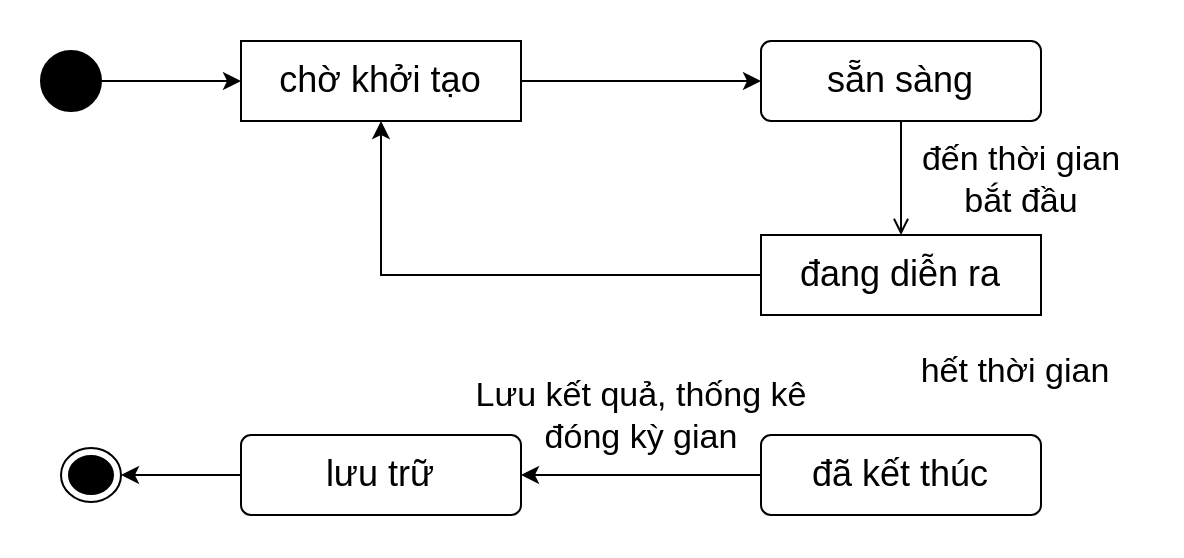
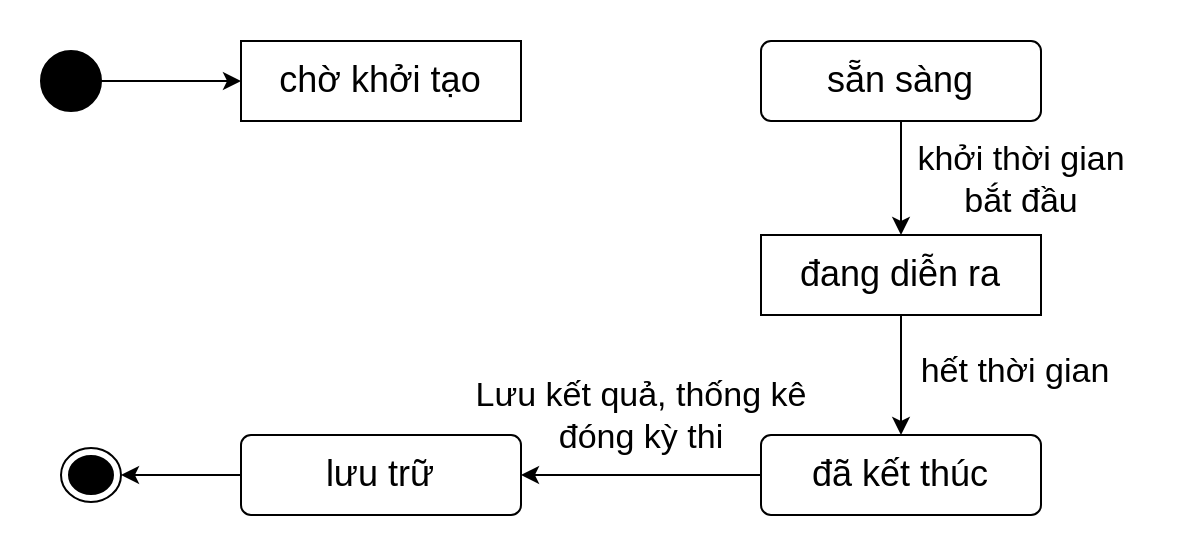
  <mxCell id="0" />
  <mxCell id="1" parent="0" />
- <mxCell id="2" style="edgeStyle=orthogonalEdgeStyle;rounded=0;orthogonalLoop=1;jettySize=auto;html=1;verticalAlign=middle;fontSize=18;" parent="1" source="3" target="5" edge="1"><mxGeometry relative="1" as="geometry" /></mxCell>
  <mxCell id="3" value="chờ khởi tạo" style="html=1;align=center;verticalAlign=middle;absoluteArcSize=1;arcSize=10;dashed=0;whiteSpace=wrap;fontSize=18;rounded=0;" parent="1" vertex="1"><mxGeometry x="120" y="20" width="140" height="40" as="geometry" /></mxCell>
- <mxCell id="4" style="edgeStyle=orthogonalEdgeStyle;rounded=0;orthogonalLoop=1;jettySize=auto;html=1;entryX=0.5;entryY=0;entryDx=0;entryDy=0;verticalAlign=middle;fontSize=18;endArrow=open;" parent="1" source="5" target="7" edge="1"><mxGeometry relative="1" as="geometry" /></mxCell>
+ <mxCell id="4" style="edgeStyle=orthogonalEdgeStyle;rounded=0;orthogonalLoop=1;jettySize=auto;html=1;entryX=0.5;entryY=0;entryDx=0;entryDy=0;verticalAlign=middle;fontSize=18;" parent="1" source="5" target="7" edge="1"><mxGeometry relative="1" as="geometry" /></mxCell>
  <mxCell id="5" value="sẵn sàng" style="html=1;align=center;verticalAlign=middle;rounded=1;absoluteArcSize=1;arcSize=10;dashed=0;whiteSpace=wrap;fontSize=18;" parent="1" vertex="1"><mxGeometry x="380" y="20" width="140" height="40" as="geometry" /></mxCell>
- <mxCell id="6" style="edgeStyle=orthogonalEdgeStyle;rounded=0;orthogonalLoop=1;jettySize=auto;html=1;verticalAlign=middle;fontSize=18;" parent="1" source="7" target="3" edge="1"><mxGeometry relative="1" as="geometry" /></mxCell>
+ <mxCell id="6" style="edgeStyle=orthogonalEdgeStyle;rounded=0;orthogonalLoop=1;jettySize=auto;html=1;entryX=0.5;entryY=0;entryDx=0;entryDy=0;verticalAlign=middle;fontSize=18;" parent="1" source="7" target="13" edge="1"><mxGeometry relative="1" as="geometry" /></mxCell>
  <mxCell id="7" value="đang diễn ra" style="html=1;align=center;verticalAlign=middle;absoluteArcSize=1;arcSize=10;dashed=0;whiteSpace=wrap;fontSize=18;rounded=0;" parent="1" vertex="1"><mxGeometry x="380" y="117" width="140" height="40" as="geometry" /></mxCell>
- <mxCell id="8" value="đến thời gian&lt;div&gt;bắt đầu&lt;/div&gt;" style="text;html=1;align=center;verticalAlign=middle;resizable=0;points=[];autosize=1;strokeColor=none;fillColor=none;fontSize=17;" parent="1" vertex="1"><mxGeometry x="450" y="65" width="120" height="50" as="geometry" /></mxCell>
+ <mxCell id="8" value="khởi thời gian&lt;div&gt;bắt đầu&lt;/div&gt;" style="text;html=1;align=center;verticalAlign=middle;resizable=0;points=[];autosize=1;strokeColor=none;fillColor=none;fontSize=17;" parent="1" vertex="1"><mxGeometry x="450" y="65" width="120" height="50" as="geometry" /></mxCell>
  <mxCell id="9" value="" style="ellipse;html=1;shape=endState;fillColor=strokeColor;verticalAlign=middle;fontSize=18;" parent="1" vertex="1"><mxGeometry x="30" y="223.5" width="30" height="27" as="geometry" /></mxCell>
  <mxCell id="10" style="edgeStyle=orthogonalEdgeStyle;rounded=0;orthogonalLoop=1;jettySize=auto;html=1;entryX=0;entryY=0.5;entryDx=0;entryDy=0;verticalAlign=middle;fontSize=18;" parent="1" source="11" target="3" edge="1"><mxGeometry relative="1" as="geometry" /></mxCell>
  <mxCell id="11" value="" style="ellipse;fillColor=strokeColor;html=1;verticalAlign=middle;fontSize=18;" parent="1" vertex="1"><mxGeometry y="25" width="30" height="30" as="geometry" x="20" /></mxCell>
  <mxCell id="12" style="edgeStyle=orthogonalEdgeStyle;rounded=0;orthogonalLoop=1;jettySize=auto;html=1;entryX=1;entryY=0.5;entryDx=0;entryDy=0;verticalAlign=middle;fontSize=18;" parent="1" source="13" target="16" edge="1"><mxGeometry relative="1" as="geometry" /></mxCell>
  <mxCell id="13" value="đã kết thúc" style="html=1;align=center;verticalAlign=middle;rounded=1;absoluteArcSize=1;arcSize=10;dashed=0;whiteSpace=wrap;fontSize=18;" parent="1" vertex="1"><mxGeometry x="380" y="217" width="140" height="40" as="geometry" /></mxCell>
  <mxCell id="14" value="hết thời gian" style="text;html=1;align=center;verticalAlign=middle;resizable=0;points=[];autosize=1;strokeColor=none;fillColor=none;fontSize=17;" parent="1" vertex="1"><mxGeometry x="447" y="171" width="120" height="30" as="geometry" /></mxCell>
  <mxCell id="15" style="edgeStyle=orthogonalEdgeStyle;rounded=0;orthogonalLoop=1;jettySize=auto;html=1;entryX=1;entryY=0.5;entryDx=0;entryDy=0;verticalAlign=middle;fontSize=18;" parent="1" source="16" target="9" edge="1"><mxGeometry relative="1" as="geometry" /></mxCell>
  <mxCell id="16" value="lưu trữ" style="html=1;align=center;verticalAlign=middle;rounded=1;absoluteArcSize=1;arcSize=10;dashed=0;whiteSpace=wrap;fontSize=18;" parent="1" vertex="1"><mxGeometry x="120" y="217" width="140" height="40" as="geometry" /></mxCell>
- <mxCell id="17" value="Lưu kết quả, thống kê&lt;div&gt;đóng kỳ gian&lt;/div&gt;" style="text;html=1;align=center;verticalAlign=middle;resizable=0;points=[];autosize=1;strokeColor=none;fillColor=none;fontSize=17;" parent="1" vertex="1"><mxGeometry x="225" y="183" width="190" height="50" as="geometry" /></mxCell>
+ <mxCell id="17" value="Lưu kết quả, thống kê&lt;div&gt;đóng kỳ thi&lt;/div&gt;" style="text;html=1;align=center;verticalAlign=middle;resizable=0;points=[];autosize=1;strokeColor=none;fillColor=none;fontSize=17;" parent="1" vertex="1"><mxGeometry x="225" y="183" width="190" height="50" as="geometry" /></mxCell>
